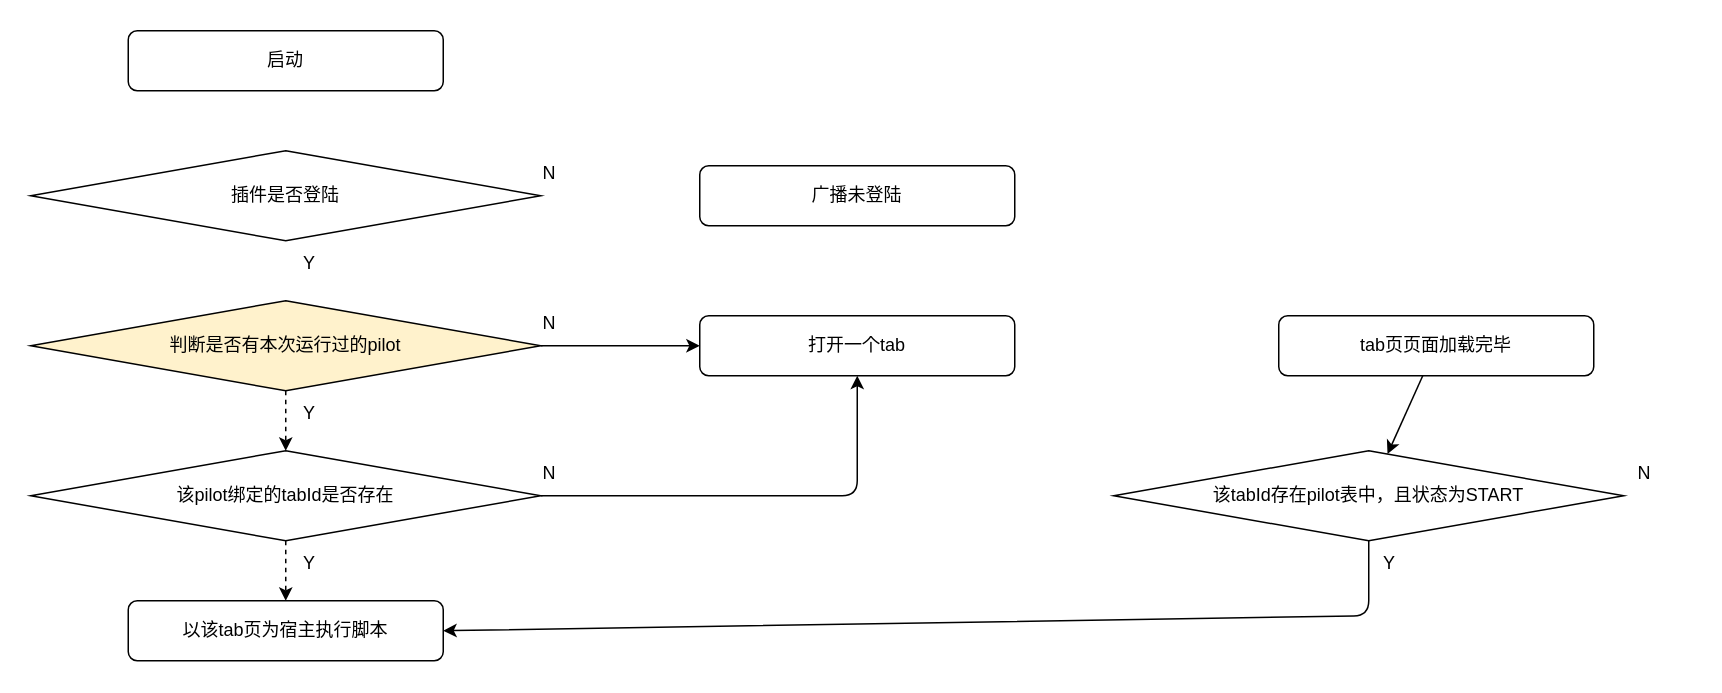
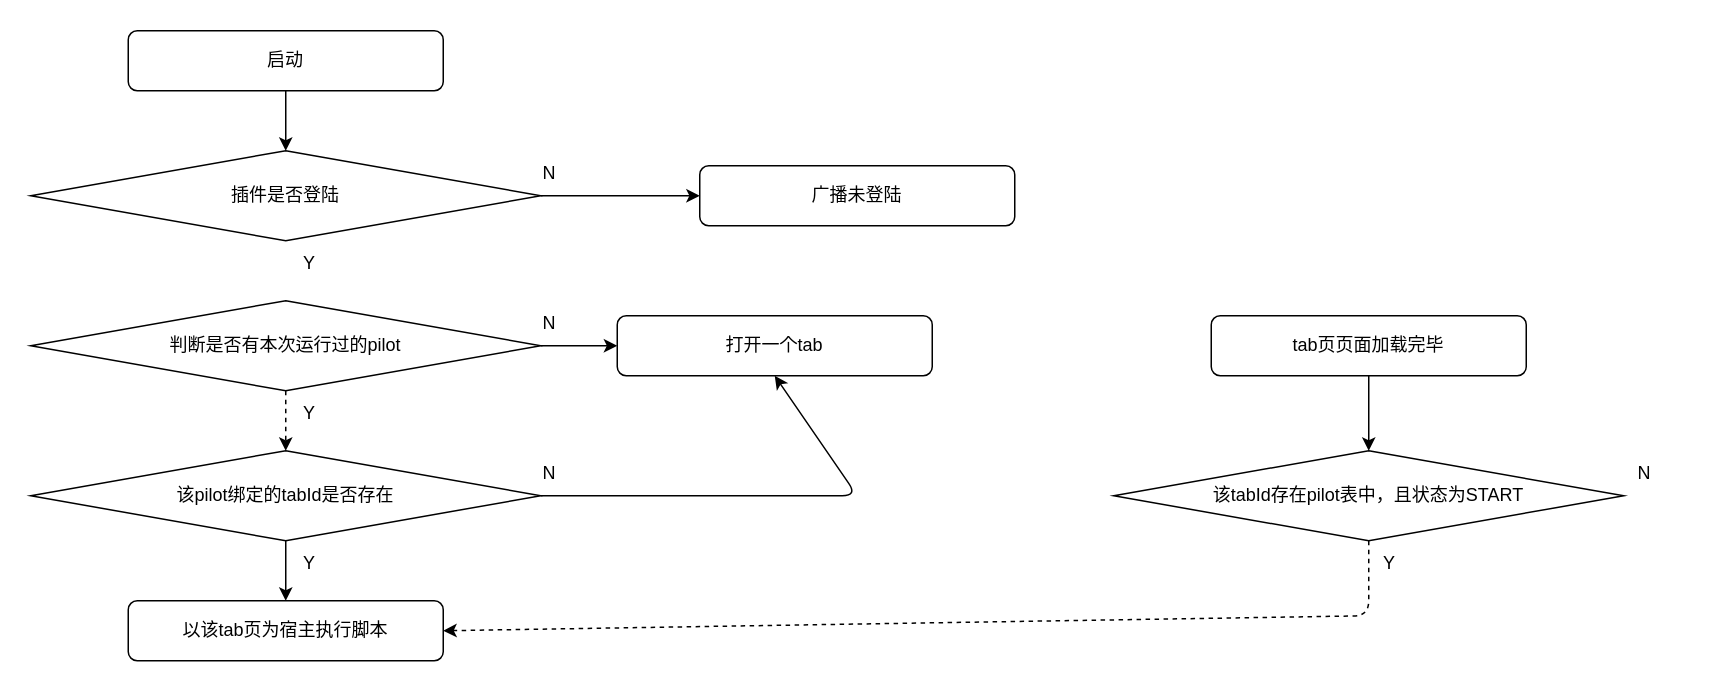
  <mxCell id="0" />
  <mxCell id="1" parent="0" />
+ <mxCell id="2" value="" style="edgeStyle=none;html=1;" edge="1" parent="1" source="3" target="18"><mxGeometry relative="1" as="geometry" /></mxCell>
  <mxCell id="3" value="启动" style="rounded=1;whiteSpace=wrap;html=1;" vertex="1" parent="1"><mxGeometry x="85" y="20" width="210" height="40" as="geometry" /></mxCell>
  <mxCell id="4" value="" style="edgeStyle=none;html=1;dashed=1;" edge="1" parent="1" source="6" target="9"><mxGeometry relative="1" as="geometry" /></mxCell>
  <mxCell id="5" value="" style="edgeStyle=none;html=1;" edge="1" parent="1" source="6" target="11"><mxGeometry relative="1" as="geometry" /></mxCell>
- <mxCell id="6" value="判断是否有本次运行过的pilot" style="rhombus;whiteSpace=wrap;html=1;fillColor=#fff2cc;" vertex="1" parent="1"><mxGeometry x="20" y="200" width="340" height="60" as="geometry" /></mxCell>
- <mxCell id="7" value="" style="edgeStyle=none;html=1;dashed=1;" edge="1" parent="1" source="9" target="10"><mxGeometry relative="1" as="geometry" /></mxCell>
+ <mxCell id="6" value="判断是否有本次运行过的pilot" style="rhombus;whiteSpace=wrap;html=1;" vertex="1" parent="1"><mxGeometry x="20" y="200" width="340" height="60" as="geometry" /></mxCell>
+ <mxCell id="7" value="" style="edgeStyle=none;html=1;" edge="1" parent="1" source="9" target="10"><mxGeometry relative="1" as="geometry" /></mxCell>
  <mxCell id="8" style="edgeStyle=none;html=1;exitX=1;exitY=0.5;exitDx=0;exitDy=0;entryX=0.5;entryY=1;entryDx=0;entryDy=0;" edge="1" parent="1" source="9" target="11"><mxGeometry relative="1" as="geometry"><Array as="points"><mxPoint x="571" y="330" /></Array></mxGeometry></mxCell>
  <mxCell id="9" value="该pilot绑定的tabId是否存在" style="rhombus;whiteSpace=wrap;html=1;" vertex="1" parent="1"><mxGeometry x="20" y="300" width="340" height="60" as="geometry" /></mxCell>
  <mxCell id="10" value="以该tab页为宿主执行脚本" style="rounded=1;whiteSpace=wrap;html=1;" vertex="1" parent="1"><mxGeometry x="85" y="400" width="210" height="40" as="geometry" /></mxCell>
- <mxCell id="11" value="打开一个tab" style="rounded=1;whiteSpace=wrap;html=1;" vertex="1" parent="1"><mxGeometry x="466" y="210" width="210" height="40" as="geometry" /></mxCell>
+ <mxCell id="11" value="打开一个tab" style="rounded=1;whiteSpace=wrap;html=1;" vertex="1" parent="1"><mxGeometry x="411" y="210" width="210" height="40" as="geometry" /></mxCell>
  <mxCell id="12" value="Y" style="text;html=1;strokeColor=none;fillColor=none;align=center;verticalAlign=middle;whiteSpace=wrap;rounded=0;" vertex="1" parent="1"><mxGeometry x="176" y="260" width="60" height="30" as="geometry" /></mxCell>
  <mxCell id="13" value="Y" style="text;html=1;strokeColor=none;fillColor=none;align=center;verticalAlign=middle;whiteSpace=wrap;rounded=0;" vertex="1" parent="1"><mxGeometry x="176" y="360" width="60" height="30" as="geometry" /></mxCell>
  <mxCell id="14" value="N" style="text;html=1;strokeColor=none;fillColor=none;align=center;verticalAlign=middle;whiteSpace=wrap;rounded=0;" vertex="1" parent="1"><mxGeometry x="336" y="200" width="60" height="30" as="geometry" /></mxCell>
  <mxCell id="15" value="" style="edgeStyle=none;html=1;" edge="1" parent="1" source="16" target="23"><mxGeometry relative="1" as="geometry" /></mxCell>
- <mxCell id="16" value="tab页页面加载完毕" style="rounded=1;whiteSpace=wrap;html=1;" vertex="1" parent="1"><mxGeometry x="852" y="210" width="210" height="40" as="geometry" /></mxCell>
+ <mxCell id="16" value="tab页页面加载完毕" style="rounded=1;whiteSpace=wrap;html=1;" vertex="1" parent="1"><mxGeometry x="807" y="210" width="210" height="40" as="geometry" /></mxCell>
+ <mxCell id="17" value="" style="edgeStyle=none;html=1;" edge="1" parent="1" source="18" target="20"><mxGeometry relative="1" as="geometry" /></mxCell>
  <mxCell id="18" value="插件是否登陆" style="rhombus;whiteSpace=wrap;html=1;" vertex="1" parent="1"><mxGeometry x="20" y="100" width="340" height="60" as="geometry" /></mxCell>
  <mxCell id="19" value="Y" style="text;html=1;strokeColor=none;fillColor=none;align=center;verticalAlign=middle;whiteSpace=wrap;rounded=0;" vertex="1" parent="1"><mxGeometry x="176" y="160" width="60" height="30" as="geometry" /></mxCell>
  <mxCell id="20" value="广播未登陆" style="rounded=1;whiteSpace=wrap;html=1;" vertex="1" parent="1"><mxGeometry x="466" y="110" width="210" height="40" as="geometry" /></mxCell>
  <mxCell id="21" value="N" style="text;html=1;strokeColor=none;fillColor=none;align=center;verticalAlign=middle;whiteSpace=wrap;rounded=0;" vertex="1" parent="1"><mxGeometry x="336" y="100" width="60" height="30" as="geometry" /></mxCell>
- <mxCell id="22" style="edgeStyle=none;html=1;exitX=0.5;exitY=1;exitDx=0;exitDy=0;entryX=1;entryY=0.5;entryDx=0;entryDy=0;" edge="1" parent="1" source="23" target="10"><mxGeometry relative="1" as="geometry"><Array as="points"><mxPoint x="912" y="410" /></Array></mxGeometry></mxCell>
+ <mxCell id="22" style="edgeStyle=none;html=1;exitX=0.5;exitY=1;exitDx=0;exitDy=0;entryX=1;entryY=0.5;entryDx=0;entryDy=0;dashed=1;" edge="1" parent="1" source="23" target="10"><mxGeometry relative="1" as="geometry"><Array as="points"><mxPoint x="912" y="410" /></Array></mxGeometry></mxCell>
  <mxCell id="23" value="该tabId存在pilot表中，且状态为START" style="rhombus;whiteSpace=wrap;html=1;" vertex="1" parent="1"><mxGeometry x="742" y="300" width="340" height="60" as="geometry" /></mxCell>
  <mxCell id="24" value="N" style="text;html=1;strokeColor=none;fillColor=none;align=center;verticalAlign=middle;whiteSpace=wrap;rounded=0;" vertex="1" parent="1"><mxGeometry x="336" y="300" width="60" height="30" as="geometry" /></mxCell>
  <mxCell id="25" value="Y" style="text;html=1;strokeColor=none;fillColor=none;align=center;verticalAlign=middle;whiteSpace=wrap;rounded=0;" vertex="1" parent="1"><mxGeometry x="896" y="360" width="60" height="30" as="geometry" /></mxCell>
  <mxCell id="26" value="N" style="text;html=1;strokeColor=none;fillColor=none;align=center;verticalAlign=middle;whiteSpace=wrap;rounded=0;" vertex="1" parent="1"><mxGeometry x="1066" y="300" width="60" height="30" as="geometry" /></mxCell>
